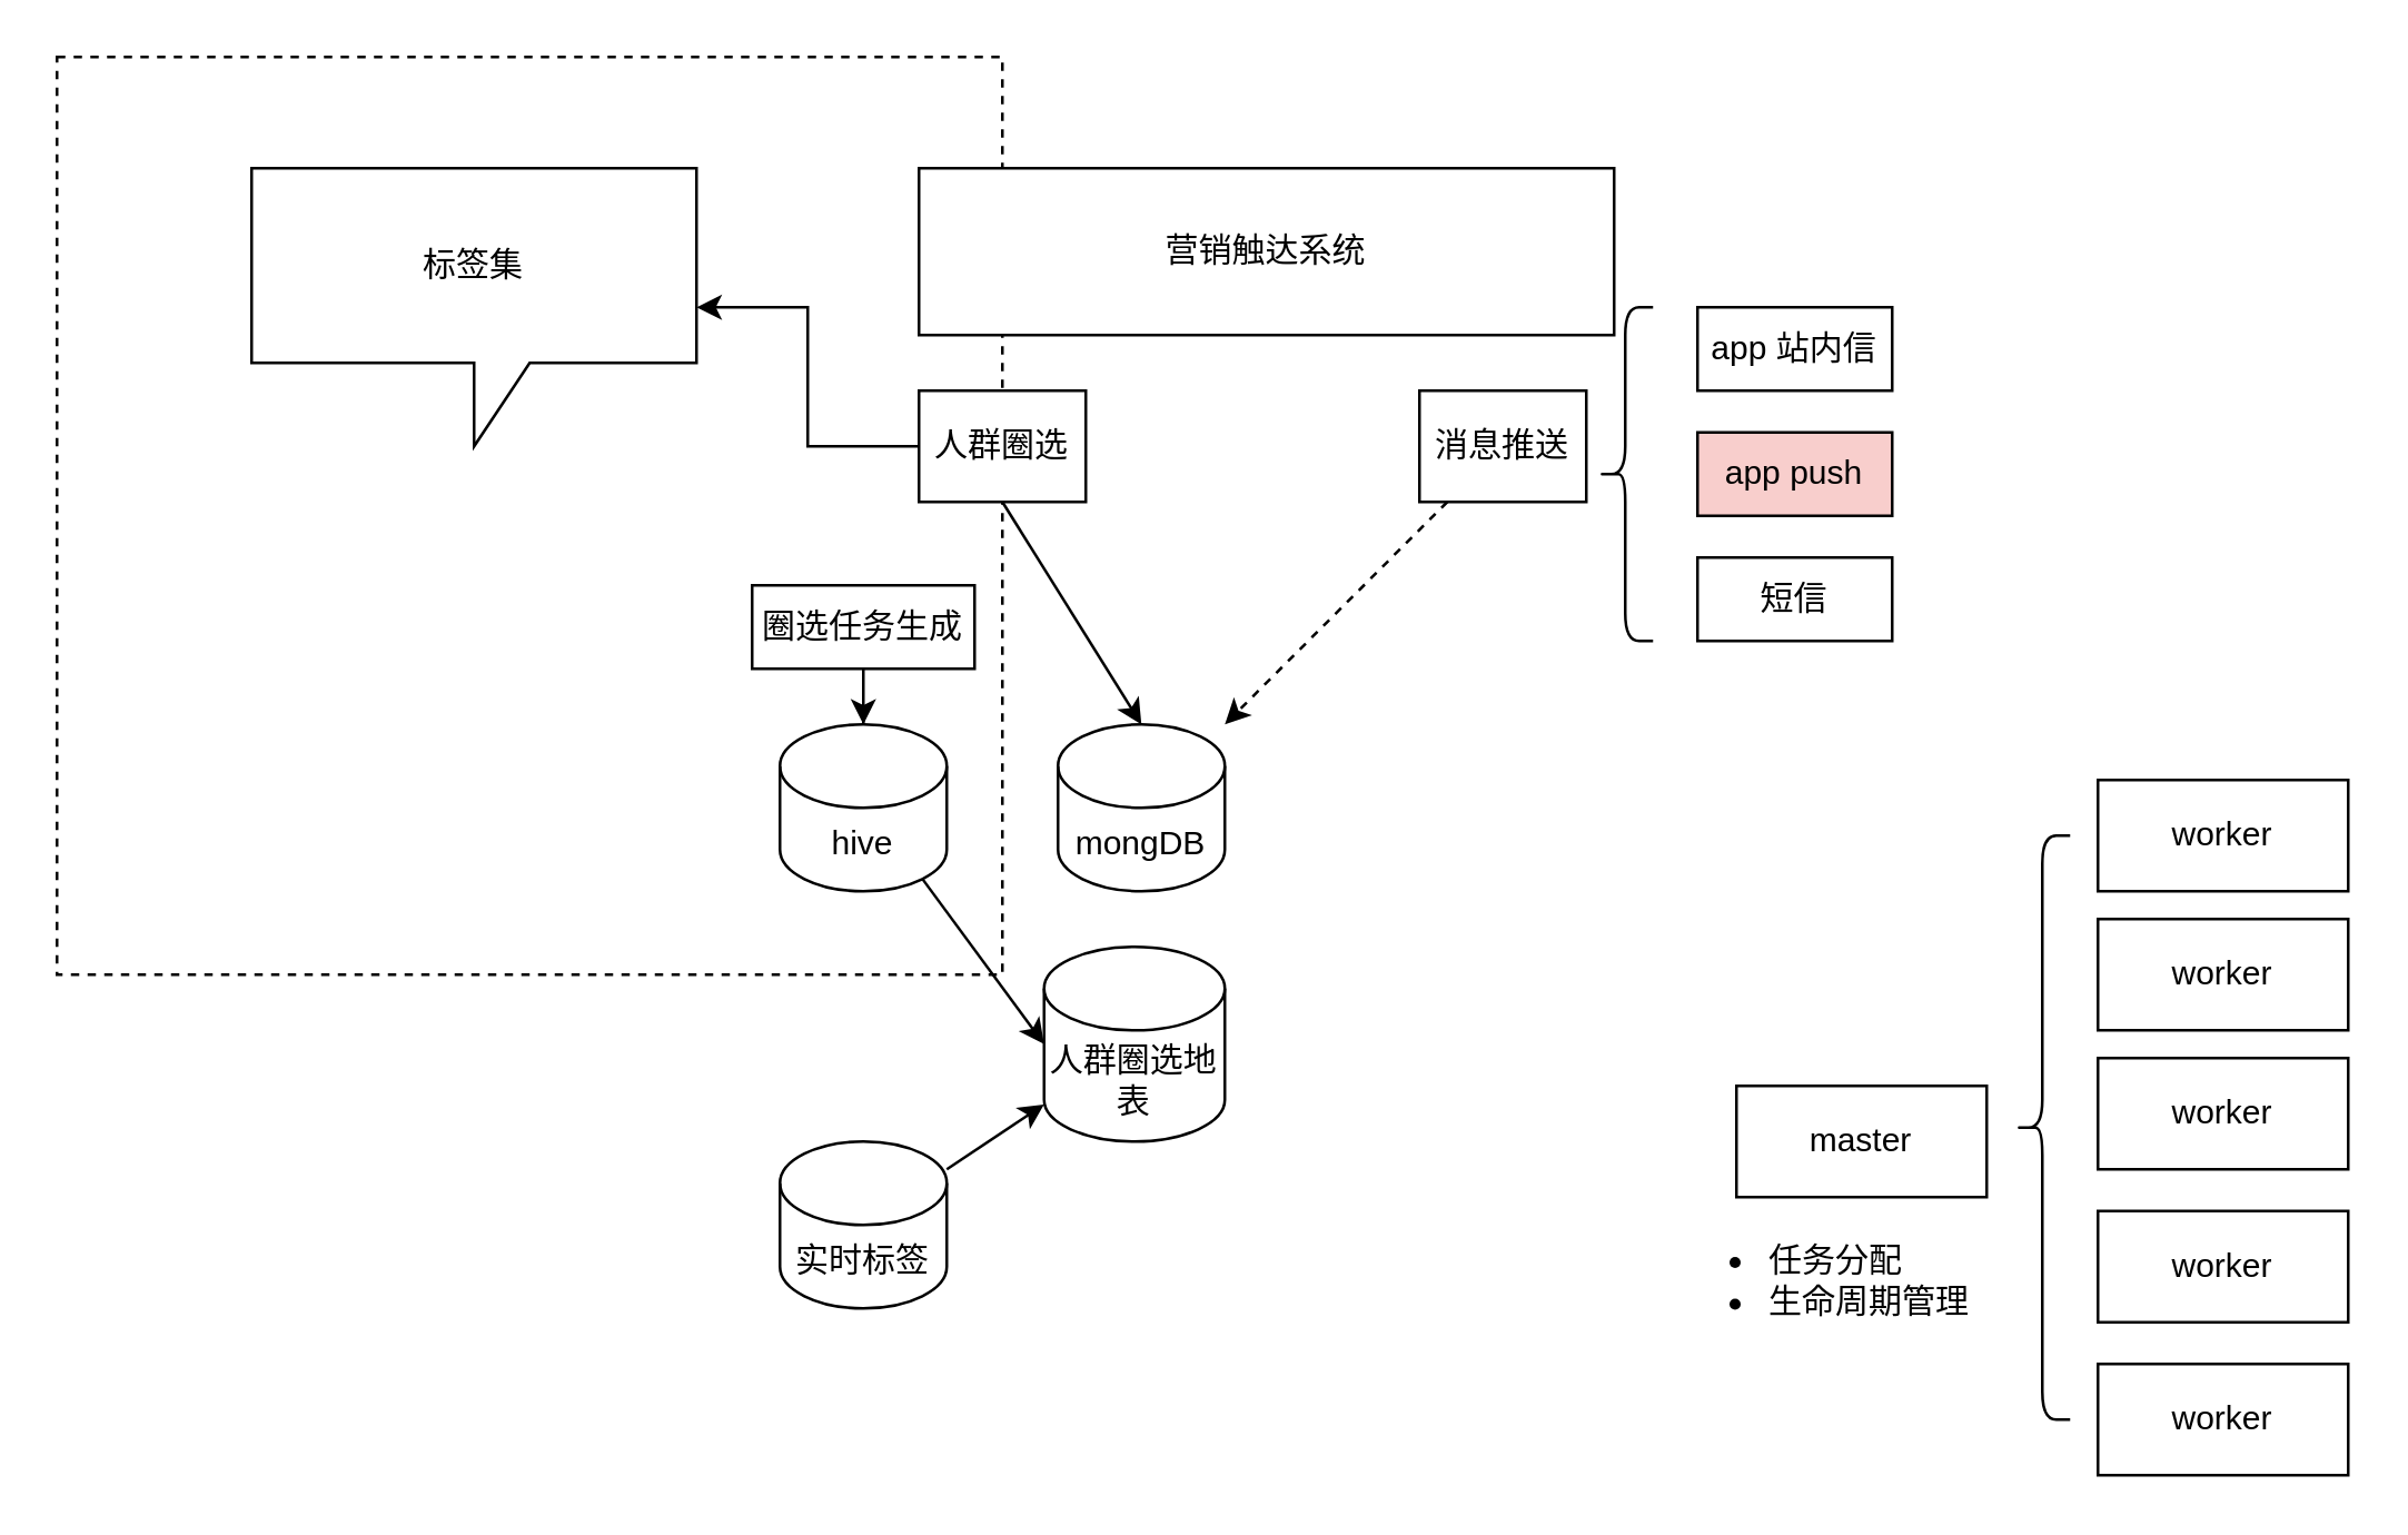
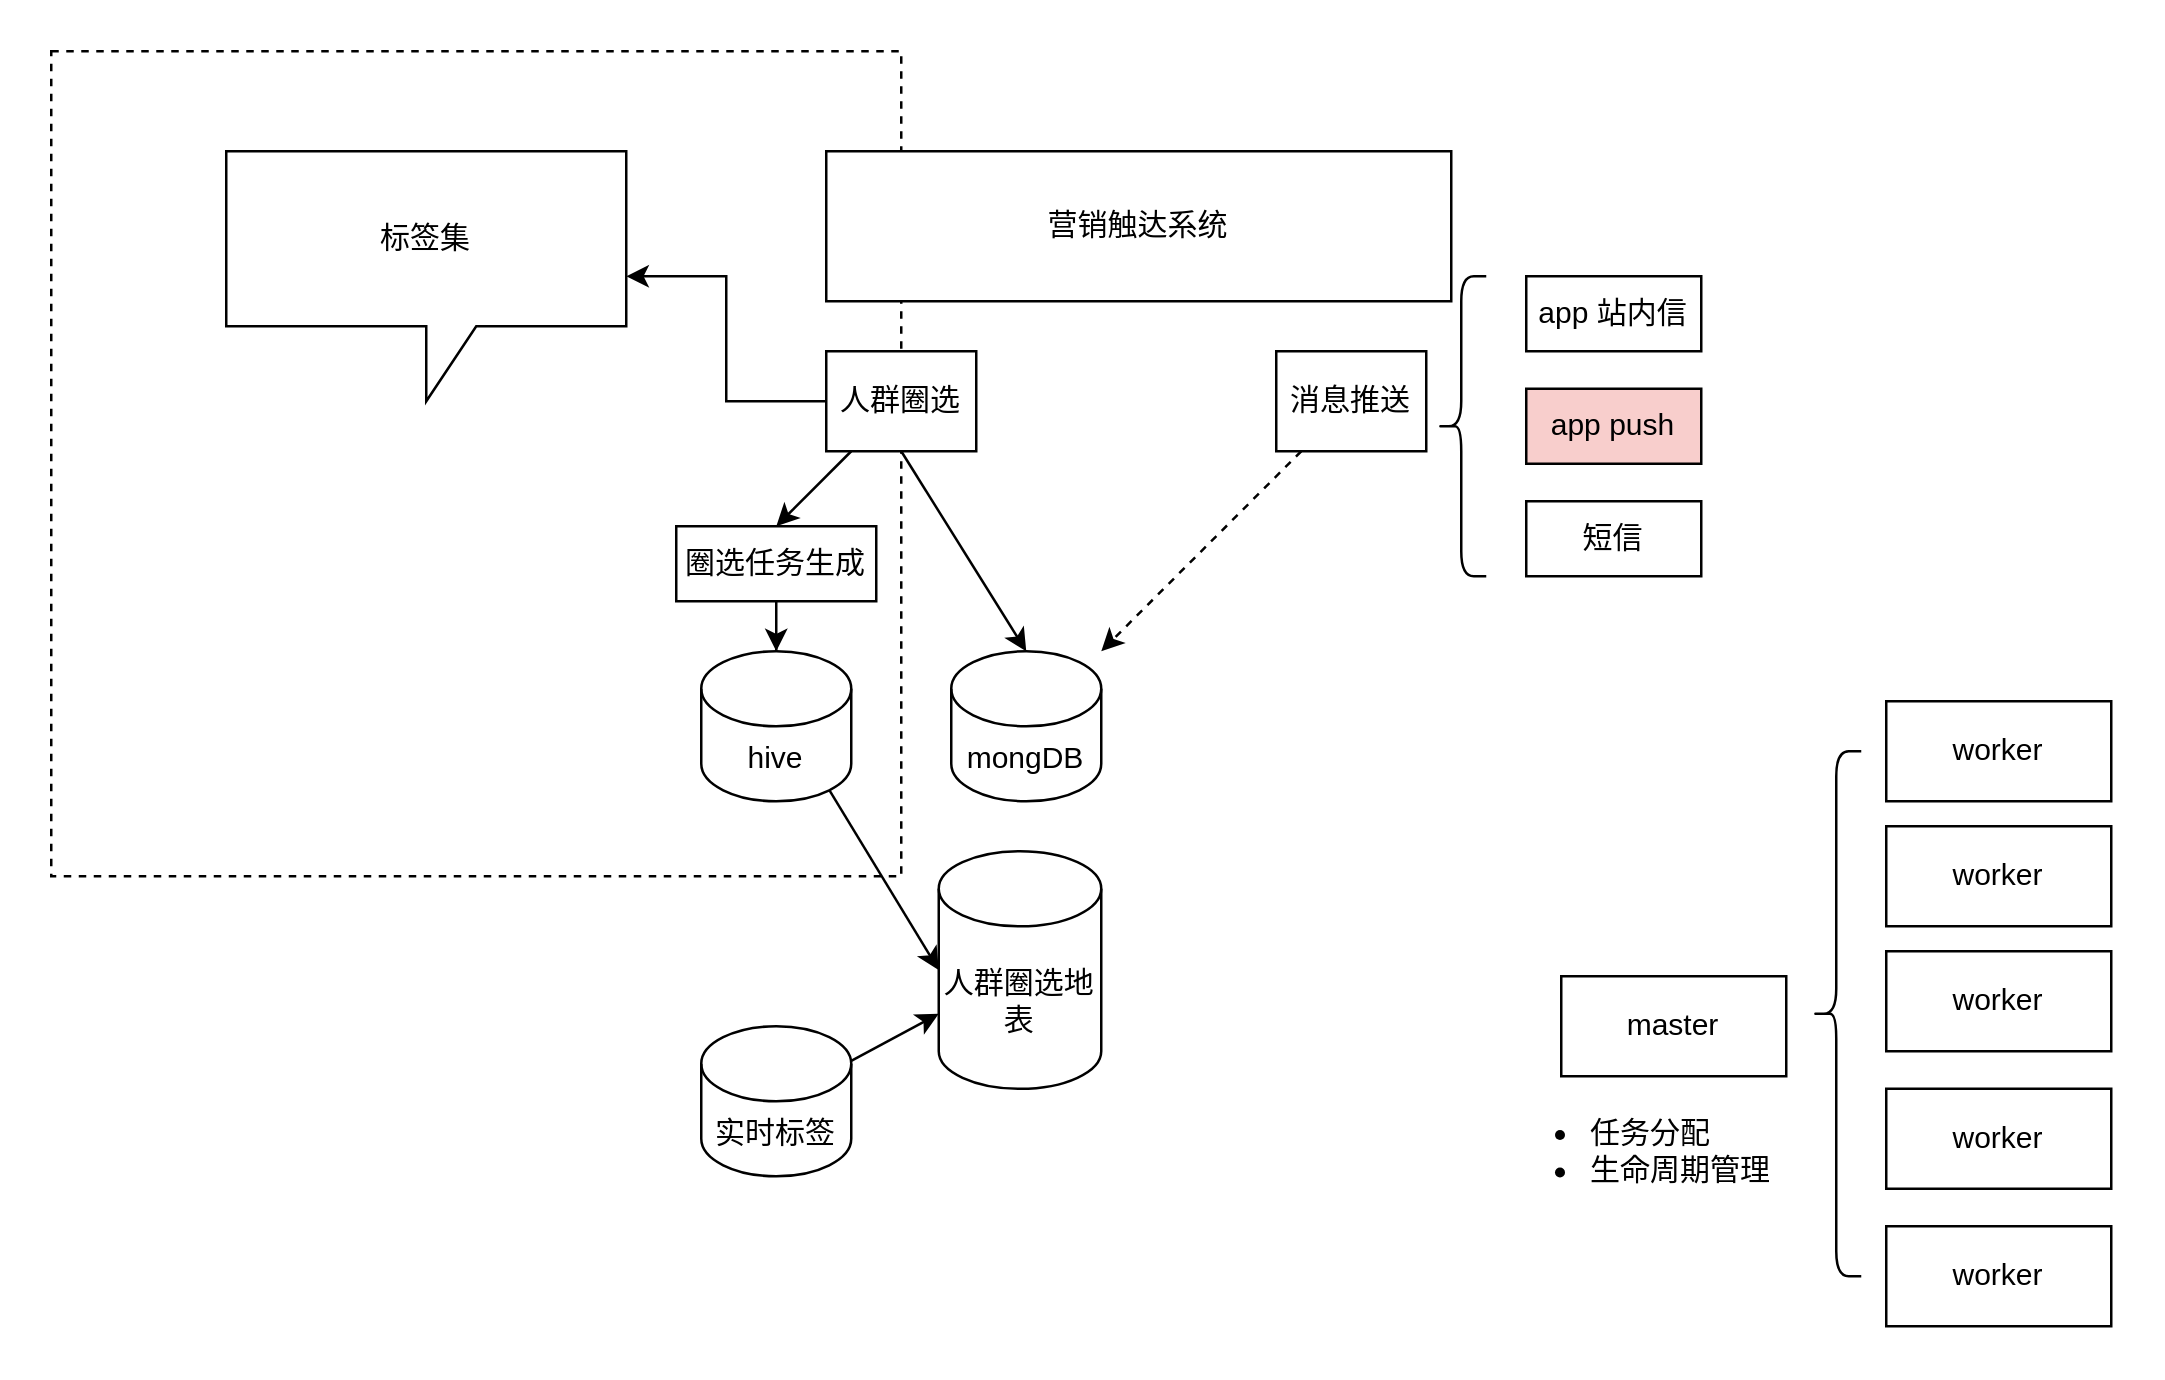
  <mxCell id="0" />
  <mxCell id="1" parent="0" />
  <mxCell id="2" value="" style="rounded=0;whiteSpace=wrap;html=1;dashed=1;" vertex="1" parent="1"><mxGeometry x="20" y="20" width="340" height="330" as="geometry" /></mxCell>
  <mxCell id="3" value="营销触达系统" style="rounded=0;whiteSpace=wrap;html=1;" vertex="1" parent="1"><mxGeometry x="330" y="60" width="250" height="60" as="geometry" /></mxCell>
+ <mxCell id="4" value="" style="rounded=0;orthogonalLoop=1;jettySize=auto;html=1;entryX=0.5;entryY=0;entryDx=0;entryDy=0;" edge="1" parent="1" source="6" target="18"><mxGeometry relative="1" as="geometry" /></mxCell>
  <mxCell id="5" value="" style="edgeStyle=orthogonalEdgeStyle;rounded=0;orthogonalLoop=1;jettySize=auto;html=1;" edge="1" parent="1" source="6" target="19"><mxGeometry relative="1" as="geometry" /></mxCell>
  <mxCell id="6" value="人群圈选" style="rounded=0;whiteSpace=wrap;html=1;" vertex="1" parent="1"><mxGeometry x="330" y="140" width="60" height="40" as="geometry" /></mxCell>
  <mxCell id="7" value="" style="rounded=0;orthogonalLoop=1;jettySize=auto;html=1;dashed=1;" edge="1" parent="1" source="8" target="15"><mxGeometry relative="1" as="geometry" /></mxCell>
  <mxCell id="8" value="消息推送" style="rounded=0;whiteSpace=wrap;html=1;" vertex="1" parent="1"><mxGeometry x="510" y="140" width="60" height="40" as="geometry" /></mxCell>
  <mxCell id="9" value="app 站内信" style="rounded=0;whiteSpace=wrap;html=1;" vertex="1" parent="1"><mxGeometry x="610" y="110" width="70" height="30" as="geometry" /></mxCell>
  <mxCell id="10" value="app push" style="rounded=0;whiteSpace=wrap;html=1;fillColor=#f8cecc;" vertex="1" parent="1"><mxGeometry x="610" y="155" width="70" height="30" as="geometry" /></mxCell>
  <mxCell id="11" value="短信" style="rounded=0;whiteSpace=wrap;html=1;" vertex="1" parent="1"><mxGeometry x="610" y="200" width="70" height="30" as="geometry" /></mxCell>
  <mxCell id="12" value="" style="shape=curlyBracket;whiteSpace=wrap;html=1;rounded=1;labelPosition=left;verticalLabelPosition=middle;align=right;verticalAlign=middle;" vertex="1" parent="1"><mxGeometry x="574" y="110" width="20" height="120" as="geometry" /></mxCell>
  <mxCell id="13" value="" style="rounded=0;orthogonalLoop=1;jettySize=auto;html=1;entryX=0;entryY=0.5;entryDx=0;entryDy=0;entryPerimeter=0;exitX=0.855;exitY=1;exitDx=0;exitDy=-4.35;exitPerimeter=0;" edge="1" parent="1" source="14" target="22"><mxGeometry relative="1" as="geometry" /></mxCell>
  <mxCell id="14" value="hive" style="shape=cylinder3;whiteSpace=wrap;html=1;boundedLbl=1;backgroundOutline=1;size=15;" vertex="1" parent="1"><mxGeometry x="280" y="260" width="60" height="60" as="geometry" /></mxCell>
  <mxCell id="15" value="mongDB" style="shape=cylinder3;whiteSpace=wrap;html=1;boundedLbl=1;backgroundOutline=1;size=15;" vertex="1" parent="1"><mxGeometry x="380" y="260" width="60" height="60" as="geometry" /></mxCell>
  <mxCell id="16" value="" style="endArrow=classic;html=1;rounded=0;exitX=0.5;exitY=1;exitDx=0;exitDy=0;entryX=0.5;entryY=0;entryDx=0;entryDy=0;entryPerimeter=0;" edge="1" parent="1" source="6" target="15"><mxGeometry width="50" height="50" relative="1" as="geometry"><mxPoint x="470" y="250" as="sourcePoint" /><mxPoint x="520" y="200" as="targetPoint" /></mxGeometry></mxCell>
  <mxCell id="17" value="" style="edgeStyle=orthogonalEdgeStyle;rounded=0;orthogonalLoop=1;jettySize=auto;html=1;" edge="1" parent="1" source="18" target="14"><mxGeometry relative="1" as="geometry" /></mxCell>
  <mxCell id="18" value="圈选任务生成" style="rounded=0;whiteSpace=wrap;html=1;" vertex="1" parent="1"><mxGeometry x="270" y="210" width="80" height="30" as="geometry" /></mxCell>
  <mxCell id="19" value="&lt;div&gt;标签集&lt;/div&gt;" style="shape=callout;whiteSpace=wrap;html=1;perimeter=calloutPerimeter;" vertex="1" parent="1"><mxGeometry x="90" y="60" width="160" height="100" as="geometry" /></mxCell>
  <mxCell id="20" value="" style="rounded=0;orthogonalLoop=1;jettySize=auto;html=1;" edge="1" parent="1" source="21" target="22"><mxGeometry relative="1" as="geometry" /></mxCell>
  <mxCell id="21" value="实时标签" style="shape=cylinder3;whiteSpace=wrap;html=1;boundedLbl=1;backgroundOutline=1;size=15;" vertex="1" parent="1"><mxGeometry x="280" y="410" width="60" height="60" as="geometry" /></mxCell>
- <mxCell id="22" value="人群圈选地表" style="shape=cylinder3;whiteSpace=wrap;html=1;boundedLbl=1;backgroundOutline=1;size=15;" vertex="1" parent="1"><mxGeometry x="375" y="340" width="65" height="70" as="geometry" /></mxCell>
+ <mxCell id="22" value="人群圈选地表" style="shape=cylinder3;whiteSpace=wrap;html=1;boundedLbl=1;backgroundOutline=1;size=15;" vertex="1" parent="1"><mxGeometry x="375" y="340" width="65" height="95" as="geometry" /></mxCell>
  <mxCell id="23" value="master" style="rounded=0;whiteSpace=wrap;html=1;" vertex="1" parent="1"><mxGeometry x="624" y="390" width="90" height="40" as="geometry" /></mxCell>
  <mxCell id="24" value="worker" style="rounded=0;whiteSpace=wrap;html=1;" vertex="1" parent="1"><mxGeometry x="754" y="280" width="90" height="40" as="geometry" /></mxCell>
  <mxCell id="25" value="worker" style="rounded=0;whiteSpace=wrap;html=1;" vertex="1" parent="1"><mxGeometry x="754" y="330" width="90" height="40" as="geometry" /></mxCell>
  <mxCell id="26" value="worker" style="rounded=0;whiteSpace=wrap;html=1;" vertex="1" parent="1"><mxGeometry x="754" y="380" width="90" height="40" as="geometry" /></mxCell>
  <mxCell id="27" value="worker" style="rounded=0;whiteSpace=wrap;html=1;" vertex="1" parent="1"><mxGeometry x="754" y="435" width="90" height="40" as="geometry" /></mxCell>
  <mxCell id="28" value="worker" style="rounded=0;whiteSpace=wrap;html=1;" vertex="1" parent="1"><mxGeometry x="754" y="490" width="90" height="40" as="geometry" /></mxCell>
  <mxCell id="29" value="" style="shape=curlyBracket;whiteSpace=wrap;html=1;rounded=1;labelPosition=left;verticalLabelPosition=middle;align=right;verticalAlign=middle;" vertex="1" parent="1"><mxGeometry x="724" y="300" width="20" height="210" as="geometry" /></mxCell>
  <mxCell id="30" value="&lt;ul&gt;&lt;li&gt;任务分配&lt;/li&gt;&lt;li&gt;生命周期管理&lt;br&gt;&lt;/li&gt;&lt;/ul&gt;" style="text;strokeColor=none;fillColor=none;html=1;whiteSpace=wrap;verticalAlign=middle;overflow=hidden;" vertex="1" parent="1"><mxGeometry x="594" y="420" width="130" height="80" as="geometry" /></mxCell>
